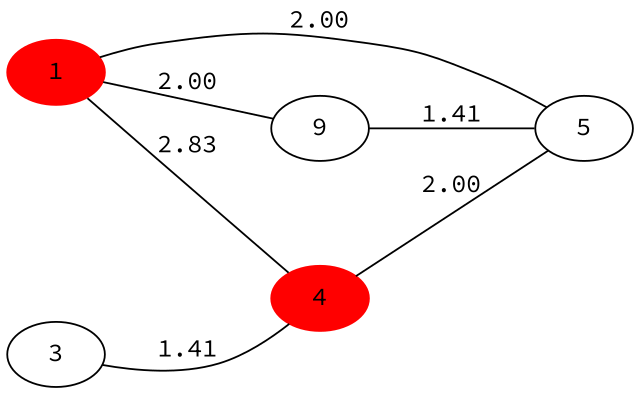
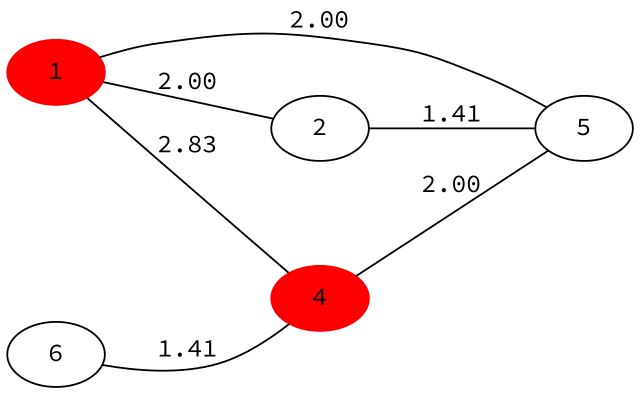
  graph {
    fontname="Source Code Pro"
    nodesep=0.8
    rankdir=LR
    ranksep=0.8
    node [fontname="Source Code Pro"]
    edge [fontname="Source Code Pro"]
    1 [color=red style=filled]
-   2 [label=9]
+   2
    4 [color=red style=filled]
    5
-   3
+   3 [label=6]
    1 -- 2 [label=2.00]
    1 -- 4 [label=2.83]
    1 -- 5 [label=2.00]
    2 -- 5 [label=1.41]
    4 -- 5 [label=2.00]
    3 -- 4 [label=1.41]
  }
